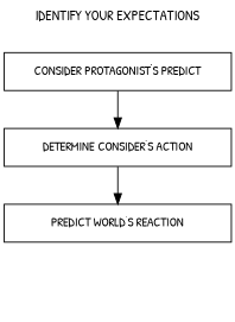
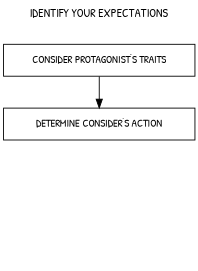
  digraph {
    fontname="Patrick Hand"
    label="IDENTIFY YOUR EXPECTATIONS"
    labelloc=t
    node [fontname="Patrick Hand" fontsize=12 shape=rect]
    edge [fontname="Patrick Hand" fontsize=12 shape=rect]
-   n1 [label="CONSIDER PROTAGONIST'S PREDICT" width=3]
+   n1 [label="CONSIDER PROTAGONIST'S TRAITS" width=3]
    n2 [label="DETERMINE CONSIDER'S ACTION" width=3]
-   n3 [label="PREDICT WORLD'S REACTION" width=3]
    cs04 [style=invis width=3]
    n1 -> n2
-   n2 -> n3
-   n3 -> cs04 [style=invis]
  }
